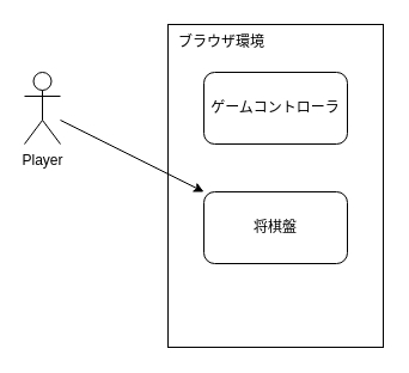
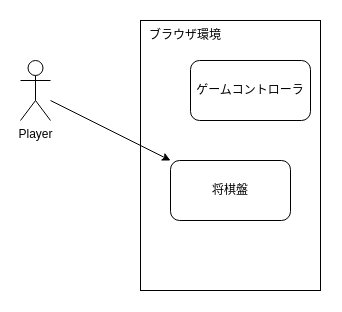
  <mxCell id="0" />
  <mxCell id="1" parent="0" />
  <mxCell id="2" value="Player" style="shape=umlActor;verticalLabelPosition=bottom;verticalAlign=top;html=1;outlineConnect=0;" vertex="1" parent="1"><mxGeometry x="20" y="60" width="30" height="60" as="geometry" /></mxCell>
  <mxCell id="3" value="" style="rounded=0;whiteSpace=wrap;html=1;" vertex="1" parent="1"><mxGeometry x="140" y="20" width="180" height="270" as="geometry" /></mxCell>
- <mxCell id="4" value="ゲームコントローラ" style="rounded=1;whiteSpace=wrap;html=1;" vertex="1" parent="1"><mxGeometry x="170" y="60" width="120" height="60" as="geometry" /></mxCell>
+ <mxCell id="4" value="ゲームコントローラ" style="rounded=1;whiteSpace=wrap;html=1;" vertex="1" parent="1"><mxGeometry x="190" y="60" width="120" height="60" as="geometry" /></mxCell>
  <mxCell id="5" value="将棋盤" style="rounded=1;whiteSpace=wrap;html=1;" vertex="1" parent="1"><mxGeometry x="170" y="160" width="120" height="60" as="geometry" /></mxCell>
  <mxCell id="6" value="ブラウザ環境" style="text;html=1;strokeColor=none;fillColor=none;align=center;verticalAlign=middle;whiteSpace=wrap;rounded=0;" vertex="1" parent="1"><mxGeometry x="140" y="20" width="90" height="30" as="geometry" /></mxCell>
  <mxCell id="7" value="" style="endArrow=classic;html=1;rounded=0;" edge="1" parent="1" target="5"><mxGeometry width="50" height="50" relative="1" as="geometry"><mxPoint x="50" y="100" as="sourcePoint" /><mxPoint x="180" y="100" as="targetPoint" /></mxGeometry></mxCell>
